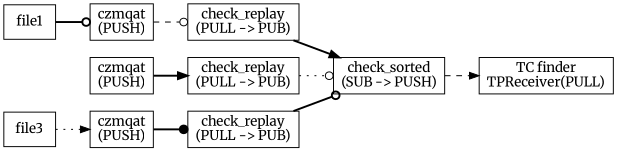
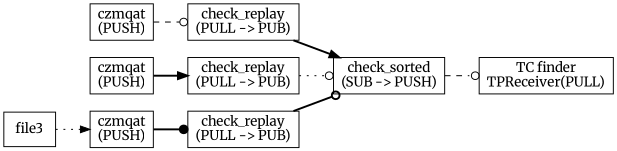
  digraph {
    fontname=Merriweather
    rankdir=LR
    node [fontname=Merriweather shape=box]
    edge [arrowhead=odot fontname=Merriweather style=bold]
-   n1 [label=file1]
    n2 [label="czmqat\n(PUSH)"]
    n3 [label="check_replay\n(PULL -> PUB)"]
    n4 [label="czmqat\n(PUSH)"]
    n5 [label="check_replay\n(PULL -> PUB)"]
    n6 [label=file3]
    n7 [label="czmqat\n(PUSH)"]
    n8 [label="check_replay\n(PULL -> PUB)"]
    n9 [label="check_sorted\n(SUB -> PUSH)"]
    n10 [label="TC finder\nTPReceiver(PULL)"]
-   n1 -> n2
    n2 -> n3 [style=dashed]
    n3 -> n9 [arrowhead=normal]
    n4 -> n5 [arrowhead=normal]
    n5 -> n9 [style=dotted]
    n6 -> n7 [arrowhead=normal style=dotted]
    n7 -> n8 [arrowhead=dot]
    n8 -> n9
-   n9 -> n10 [arrowhead=normal style=dashed]
+   n9 -> n10 [style=dashed]
  }
